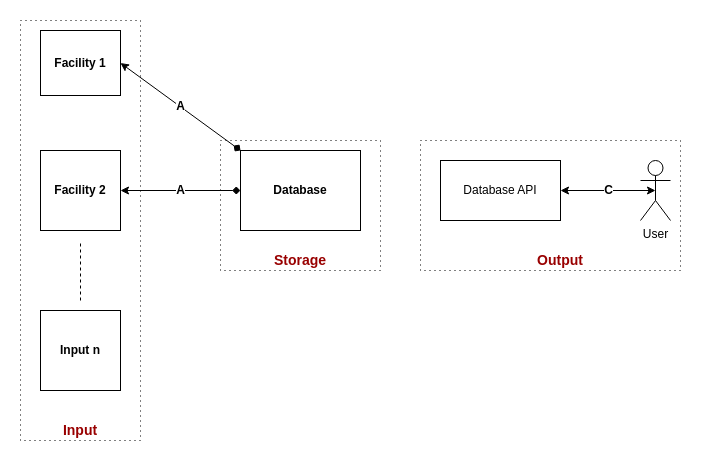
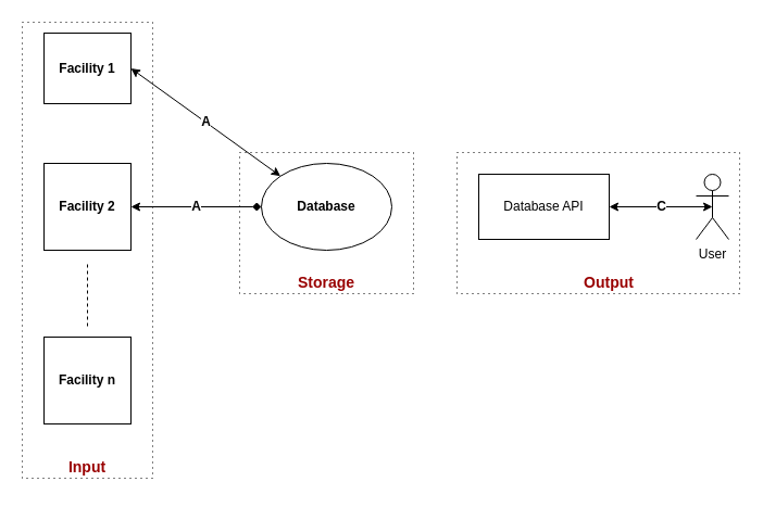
  <mxCell id="0" />
  <mxCell id="1" parent="0" />
  <mxCell id="2" value="&lt;b&gt;Facility 1&lt;/b&gt;" style="whiteSpace=wrap;html=1;aspect=fixed;" parent="1" vertex="1"><mxGeometry x="40" y="30" width="80" height="65" as="geometry" /></mxCell>
  <mxCell id="3" value="&lt;b&gt;Facility 2&lt;/b&gt;" style="whiteSpace=wrap;html=1;aspect=fixed;" parent="1" vertex="1"><mxGeometry x="40" y="150" width="80" height="80" as="geometry" /></mxCell>
- <mxCell id="4" value="&lt;b&gt;Input n&lt;/b&gt;" style="whiteSpace=wrap;html=1;aspect=fixed;" parent="1" vertex="1"><mxGeometry x="40" y="310" width="80" height="80" as="geometry" /></mxCell>
+ <mxCell id="4" value="&lt;b&gt;Facility n&lt;/b&gt;" style="whiteSpace=wrap;html=1;aspect=fixed;" parent="1" vertex="1"><mxGeometry x="40" y="310" width="80" height="80" as="geometry" /></mxCell>
  <mxCell id="5" value="" style="endArrow=none;dashed=1;html=1;rounded=0;" parent="1" edge="1"><mxGeometry width="50" height="50" relative="1" as="geometry"><mxPoint x="80" y="300" as="sourcePoint" /><mxPoint x="80" y="240" as="targetPoint" /></mxGeometry></mxCell>
- <mxCell id="6" value="&lt;b&gt;Database&lt;/b&gt;" style="whiteSpace=wrap;html=1;rounded=0;" parent="1" vertex="1"><mxGeometry x="240" y="150" width="120" height="80" as="geometry" /></mxCell>
- <mxCell id="7" value="&lt;b&gt;&lt;font style=&quot;font-size: 12px;&quot;&gt;A&lt;/font&gt;&lt;/b&gt;" style="endArrow=diamond;startArrow=classic;html=1;rounded=0;exitX=1;exitY=0.5;exitDx=0;exitDy=0;entryX=0;entryY=0;entryDx=0;entryDy=0;" parent="1" source="2" target="6" edge="1"><mxGeometry width="50" height="50" relative="1" as="geometry"><mxPoint x="280" y="290" as="sourcePoint" /><mxPoint x="330" y="240" as="targetPoint" /></mxGeometry></mxCell>
+ <mxCell id="6" value="&lt;b&gt;Database&lt;/b&gt;" style="ellipse;whiteSpace=wrap;html=1;" parent="1" vertex="1"><mxGeometry x="240" y="150" width="120" height="80" as="geometry" /></mxCell>
+ <mxCell id="7" value="&lt;b&gt;&lt;font style=&quot;font-size: 12px;&quot;&gt;A&lt;/font&gt;&lt;/b&gt;" style="endArrow=classic;startArrow=classic;html=1;rounded=0;exitX=1;exitY=0.5;exitDx=0;exitDy=0;entryX=0;entryY=0;entryDx=0;entryDy=0;" parent="1" source="2" target="6" edge="1"><mxGeometry width="50" height="50" relative="1" as="geometry"><mxPoint x="280" y="290" as="sourcePoint" /><mxPoint x="330" y="240" as="targetPoint" /></mxGeometry></mxCell>
  <mxCell id="8" value="&lt;b&gt;&lt;font style=&quot;font-size: 12px;&quot;&gt;A&lt;/font&gt;&lt;/b&gt;" style="endArrow=diamond;startArrow=classic;html=1;rounded=0;exitX=1;exitY=0.5;exitDx=0;exitDy=0;entryX=0;entryY=0.5;entryDx=0;entryDy=0;" parent="1" source="3" target="6" edge="1"><mxGeometry width="50" height="50" relative="1" as="geometry"><mxPoint x="280" y="290" as="sourcePoint" /><mxPoint x="330" y="240" as="targetPoint" /></mxGeometry></mxCell>
  <mxCell id="9" value="Database API" style="rounded=0;whiteSpace=wrap;html=1;" parent="1" vertex="1"><mxGeometry x="440" y="160" width="120" height="60" as="geometry" /></mxCell>
  <mxCell id="10" value="User" style="shape=umlActor;verticalLabelPosition=bottom;verticalAlign=top;html=1;outlineConnect=0;" parent="1" vertex="1"><mxGeometry x="640" y="160" width="30" height="60" as="geometry" /></mxCell>
  <mxCell id="11" value="&lt;b&gt;&lt;font style=&quot;font-size: 12px;&quot;&gt;C&lt;/font&gt;&lt;/b&gt;" style="endArrow=classic;startArrow=classic;html=1;rounded=0;entryX=0.5;entryY=0.5;entryDx=0;entryDy=0;entryPerimeter=0;exitX=1;exitY=0.5;exitDx=0;exitDy=0;" parent="1" source="9" target="10" edge="1"><mxGeometry width="50" height="50" relative="1" as="geometry"><mxPoint x="280" y="290" as="sourcePoint" /><mxPoint x="330" y="240" as="targetPoint" /></mxGeometry></mxCell>
  <mxCell id="12" value="" style="rounded=0;whiteSpace=wrap;html=1;fillColor=none;dashed=1;dashPattern=1 4;" parent="1" vertex="1"><mxGeometry x="20" y="20" width="120" height="420" as="geometry" /></mxCell>
  <mxCell id="13" value="&lt;b&gt;&lt;font style=&quot;font-size: 14px;&quot; color=&quot;#990000&quot;&gt;Input&lt;/font&gt;&lt;/b&gt;" style="text;html=1;align=center;verticalAlign=middle;whiteSpace=wrap;rounded=0;" parent="1" vertex="1"><mxGeometry x="50" y="415" width="60" height="30" as="geometry" /></mxCell>
  <mxCell id="14" value="" style="rounded=0;whiteSpace=wrap;html=1;fillColor=none;dashed=1;dashPattern=1 4;" parent="1" vertex="1"><mxGeometry x="220" y="140" width="160" height="130" as="geometry" /></mxCell>
  <mxCell id="15" value="&lt;b&gt;&lt;font color=&quot;#990000&quot; style=&quot;font-size: 14px;&quot;&gt;Storage&lt;/font&gt;&lt;/b&gt;" style="text;html=1;align=center;verticalAlign=middle;whiteSpace=wrap;rounded=0;" parent="1" vertex="1"><mxGeometry x="270" y="245" width="60" height="30" as="geometry" /></mxCell>
  <mxCell id="16" value="" style="rounded=0;whiteSpace=wrap;html=1;fillColor=none;dashed=1;dashPattern=1 4;" parent="1" vertex="1"><mxGeometry x="420" y="140" width="260" height="130" as="geometry" /></mxCell>
  <mxCell id="17" value="&lt;b&gt;&lt;font color=&quot;#990000&quot; style=&quot;font-size: 14px;&quot;&gt;Output&lt;/font&gt;&lt;/b&gt;" style="text;html=1;align=center;verticalAlign=middle;whiteSpace=wrap;rounded=0;" parent="1" vertex="1"><mxGeometry x="530" y="245" width="60" height="30" as="geometry" /></mxCell>
